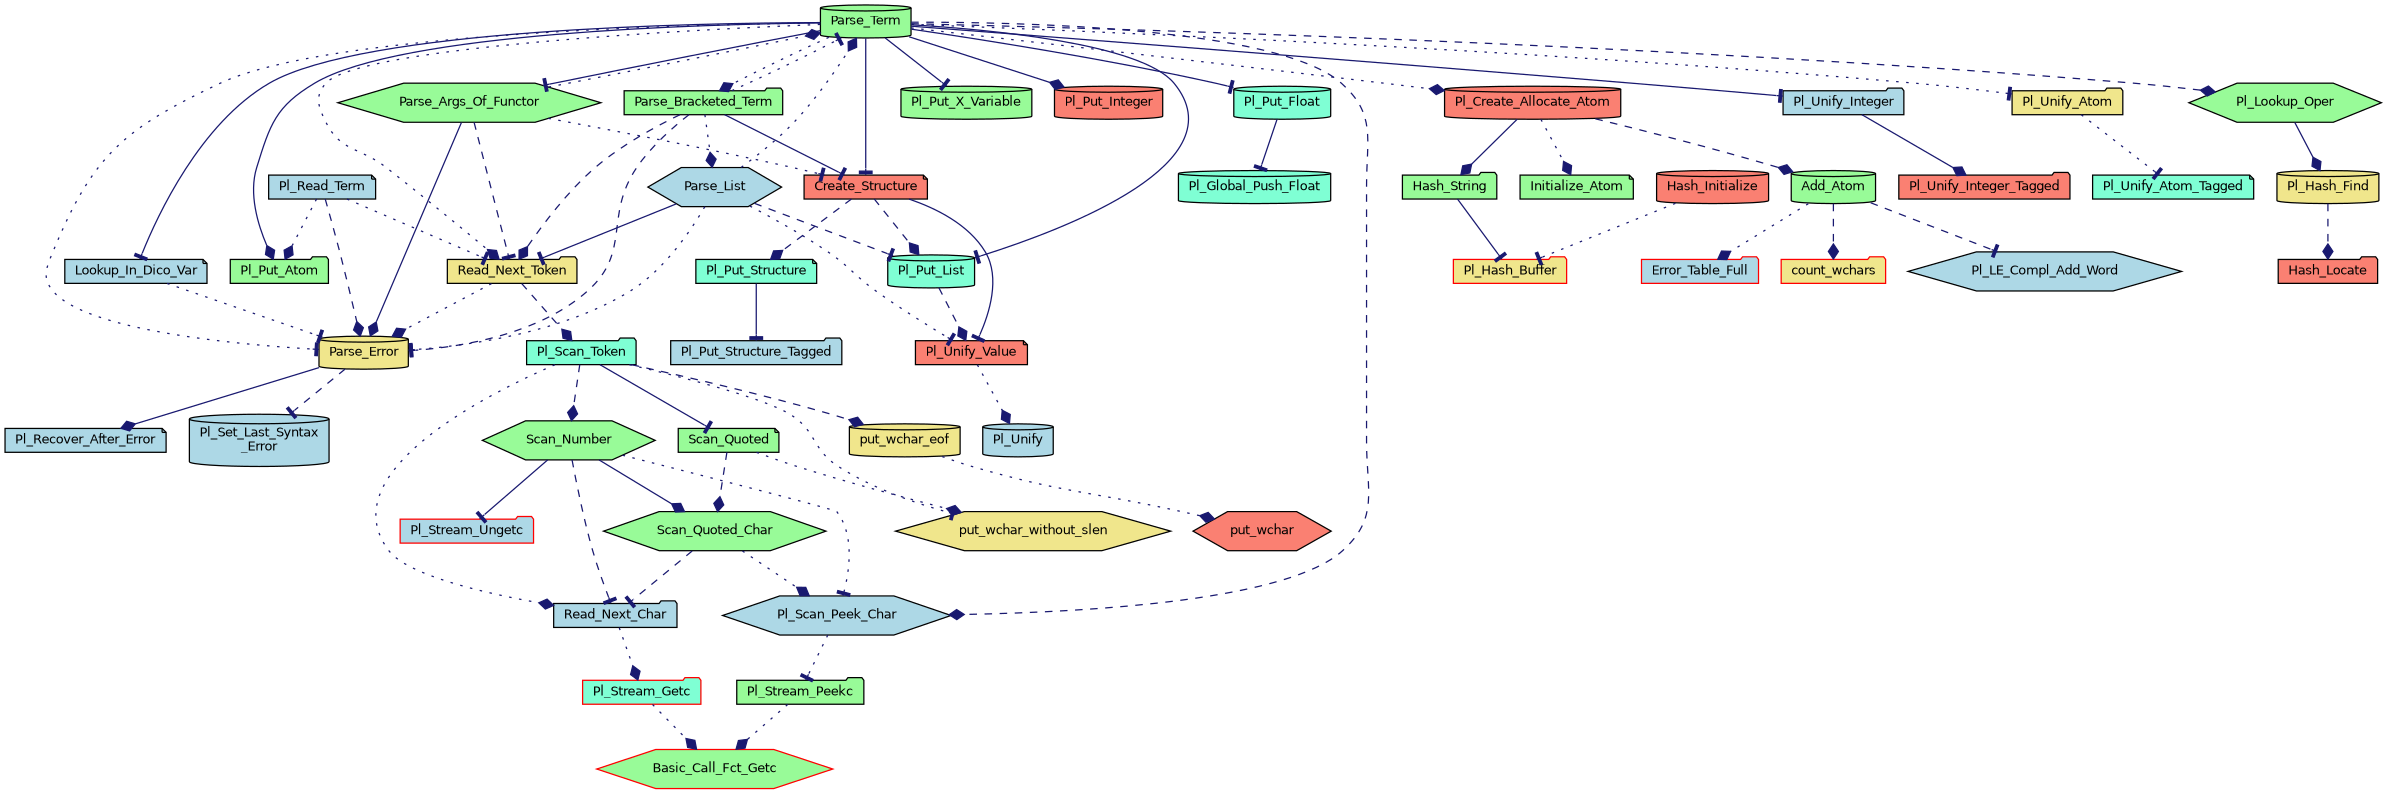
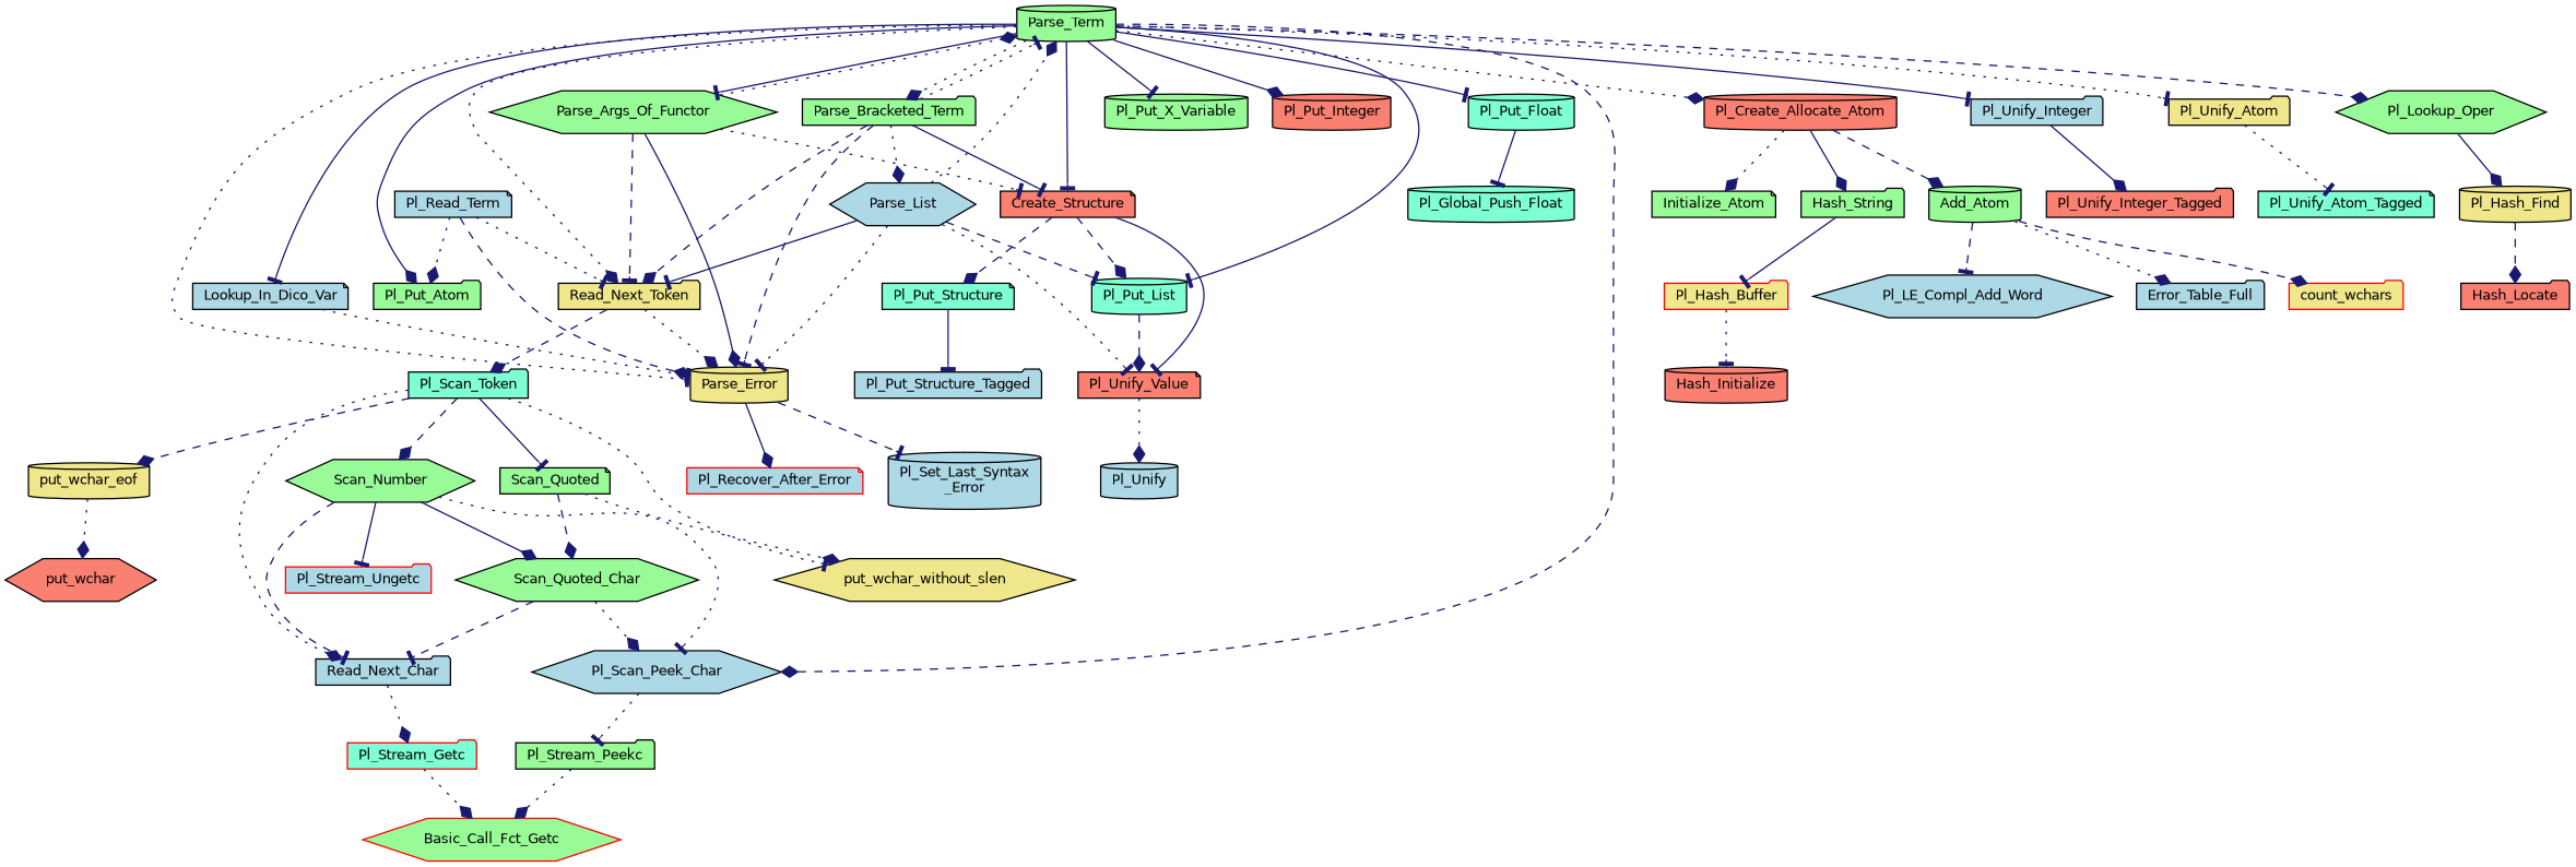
  digraph {
    rankdir=TB
    node [color=black fillcolor=palegreen fontname=Helvetica fontsize=10 shape=folder style=filled]
    edge [arrowhead=diamond color=midnightblue fontname=Helvetica fontsize=10 labelfontname=Helvetica labelfontsize=10 style=dotted]
    n1 [fillcolor=lightblue fontcolor=black height=0.2 label=Pl_Read_Term shape=note width=0.4]
    n2 [fillcolor=khaki height=0.2 label=Read_Next_Token width=0.4]
    n3 [fillcolor=khaki height=0.2 label=Parse_Error shape=cylinder width=0.4]
    n4 [height=0.2 label=Pl_Put_Atom width=0.4]
    n5 [height=0.2 label=Parse_Term shape=cylinder width=0.4]
    n6 [fillcolor=lightblue height=0.2 label=Pl_Scan_Peek_Char shape=hexagon width=0.4]
    n7 [fillcolor=lightblue height=0.2 label=Lookup_In_Dico_Var shape=note width=0.4]
    n8 [height=0.2 label=Pl_Put_X_Variable shape=cylinder width=0.4]
    n9 [fillcolor=salmon height=0.2 label=Pl_Put_Integer shape=cylinder width=0.4]
    n10 [fillcolor=aquamarine height=0.2 label=Pl_Put_Float shape=cylinder width=0.4]
    n11 [fillcolor=salmon height=0.2 label=Pl_Create_Allocate_Atom shape=cylinder width=0.4]
    n12 [fillcolor=aquamarine height=0.2 label=Pl_Put_List shape=cylinder width=0.4]
    n13 [fillcolor=lightblue height=0.2 label=Pl_Unify_Integer width=0.4]
    n14 [fillcolor=khaki height=0.2 label=Pl_Unify_Atom width=0.4]
    n15 [height=0.2 label=Parse_Bracketed_Term width=0.4]
    n16 [fillcolor=salmon height=0.2 label=Create_Structure shape=note width=0.4]
    n17 [height=0.2 label=Parse_Args_Of_Functor shape=hexagon width=0.4]
    n18 [height=0.2 label=Pl_Lookup_Oper shape=hexagon width=0.4]
    n19 [fillcolor=aquamarine height=0.2 label=Pl_Scan_Token width=0.4]
    n20 [fillcolor=lightblue height=0.2 label="Pl_Set_Last_Syntax\l_Error" shape=cylinder width=0.4]
-   n21 [fillcolor=lightblue height=0.2 label=Pl_Recover_After_Error shape=note width=0.4]
+   n21 [color=red fillcolor=lightblue height=0.2 label=Pl_Recover_After_Error shape=note width=0.4]
    n22 [height=0.2 label=Pl_Stream_Peekc width=0.4]
    n23 [fillcolor=aquamarine height=0.2 label=Pl_Global_Push_Float shape=cylinder width=0.4]
    n24 [height=0.2 label=Hash_String width=0.4]
    n25 [height=0.2 label=Initialize_Atom shape=note width=0.4]
    n26 [height=0.2 label=Add_Atom shape=cylinder width=0.4]
    n27 [fillcolor=salmon height=0.2 label=Pl_Unify_Value shape=note width=0.4]
    n28 [fillcolor=salmon height=0.2 label=Pl_Unify_Integer_Tagged width=0.4]
    n29 [fillcolor=aquamarine height=0.2 label=Pl_Unify_Atom_Tagged shape=note width=0.4]
    n30 [fillcolor=lightblue height=0.2 label=Pl_Unify shape=cylinder width=0.4]
    n31 [fillcolor=lightblue height=0.2 label=Parse_List shape=hexagon width=0.4]
    n32 [fillcolor=aquamarine height=0.2 label=Pl_Put_Structure shape=note width=0.4]
    n33 [fillcolor=khaki height=0.2 label=Pl_Hash_Find shape=cylinder width=0.4]
    n34 [fillcolor=lightblue height=0.2 label=Read_Next_Char width=0.4]
    n35 [fillcolor=khaki height=0.2 label=put_wchar_eof shape=cylinder width=0.4]
    n36 [height=0.2 label=Scan_Number shape=hexagon width=0.4]
    n37 [height=0.2 label=Scan_Quoted shape=note width=0.4]
    n38 [fillcolor=khaki height=0.2 label=put_wchar_without_slen shape=hexagon width=0.4]
    n39 [color=red fillcolor=aquamarine height=0.2 label=Pl_Stream_Getc width=0.4]
    n40 [fillcolor=salmon height=0.2 label=put_wchar shape=hexagon width=0.4]
    n41 [height=0.2 label=Scan_Quoted_Char shape=hexagon width=0.4]
    n42 [color=red fillcolor=lightblue height=0.2 label=Pl_Stream_Ungetc width=0.4]
    n43 [color=red height=0.2 label=Basic_Call_Fct_Getc shape=hexagon width=0.4]
    n44 [color=red fillcolor=khaki height=0.2 label=Pl_Hash_Buffer width=0.4]
-   n45 [color=red fillcolor=lightblue height=0.2 label=Error_Table_Full width=0.4]
+   n45 [fillcolor=lightblue height=0.2 label=Error_Table_Full width=0.4]
    n46 [color=red fillcolor=khaki height=0.2 label=count_wchars width=0.4]
    n47 [fillcolor=lightblue height=0.2 label=Pl_LE_Compl_Add_Word shape=hexagon width=0.4]
    n48 [fillcolor=salmon height=0.2 label=Hash_Initialize shape=cylinder width=0.4]
    n49 [fillcolor=lightblue height=0.2 label=Pl_Put_Structure_Tagged width=0.4]
    n50 [fillcolor=salmon height=0.2 label=Hash_Locate width=0.4]
    n1 -> n2 [arrowhead=tee]
    n1 -> n3 [style=dashed]
    n1 -> n4
    n2 -> n3
    n2 -> n19 [style=dashed]
    n3 -> n20 [arrowhead=tee style=dashed]
    n3 -> n21 [style=solid]
    n5 -> n2
    n5 -> n3 [arrowhead=tee]
    n5 -> n4 [style=solid]
    n5 -> n6 [style=dashed]
    n5 -> n7 [arrowhead=tee style=solid]
    n5 -> n8 [arrowhead=tee style=solid]
    n5 -> n9 [style=solid]
    n5 -> n10 [arrowhead=tee style=solid]
    n5 -> n11
    n5 -> n12 [arrowhead=tee style=solid]
    n5 -> n13 [arrowhead=tee style=solid]
    n5 -> n14 [arrowhead=tee]
    n5 -> n15
    n5 -> n16 [arrowhead=tee style=solid]
    n5 -> n17 [arrowhead=tee style=solid]
    n5 -> n18 [style=dashed]
    n6 -> n22 [arrowhead=tee]
    n7 -> n3 [arrowhead=tee]
    n10 -> n23 [arrowhead=tee style=solid]
    n11 -> n24 [style=solid]
    n11 -> n25
    n11 -> n26 [style=dashed]
    n12 -> n27 [style=dashed]
    n13 -> n28 [style=solid]
    n14 -> n29 [arrowhead=tee]
    n15 -> n2 [style=dashed]
    n15 -> n3 [arrowhead=tee style=dashed]
    n15 -> n5 [arrowhead=tee]
    n15 -> n16 [arrowhead=tee style=solid]
    n15 -> n31
    n16 -> n12 [style=dashed]
    n16 -> n27 [arrowhead=tee style=solid]
    n16 -> n32 [style=dashed]
    n17 -> n2 [arrowhead=tee style=dashed]
    n17 -> n3 [style=solid]
    n17 -> n5
    n17 -> n16 [arrowhead=tee]
    n18 -> n33 [style=solid]
    n19 -> n34
    n19 -> n35 [style=dashed]
    n19 -> n36 [style=dashed]
    n19 -> n37 [arrowhead=tee style=solid]
    n19 -> n38 [arrowhead=tee]
    n22 -> n43
    n24 -> n44 [arrowhead=tee style=solid]
    n26 -> n45
    n26 -> n46 [style=dashed]
    n26 -> n47 [arrowhead=tee style=dashed]
    n27 -> n30
    n31 -> n2 [arrowhead=tee style=solid]
    n31 -> n3 [arrowhead=tee]
    n31 -> n5
    n31 -> n12 [arrowhead=tee style=dashed]
    n31 -> n27 [arrowhead=tee]
    n32 -> n49 [arrowhead=tee style=solid]
    n33 -> n50 [style=dashed]
    n34 -> n39
    n35 -> n40
    n36 -> n6 [arrowhead=tee]
    n36 -> n34 [arrowhead=tee style=dashed]
    n36 -> n41 [style=solid]
    n36 -> n42 [arrowhead=tee style=solid]
    n37 -> n38
    n37 -> n41 [style=dashed]
    n39 -> n43
    n41 -> n6
    n41 -> n34 [arrowhead=tee style=dashed]
-   n48 -> n44 [arrowhead=tee]
+   n44 -> n48 [arrowhead=tee]
  }
